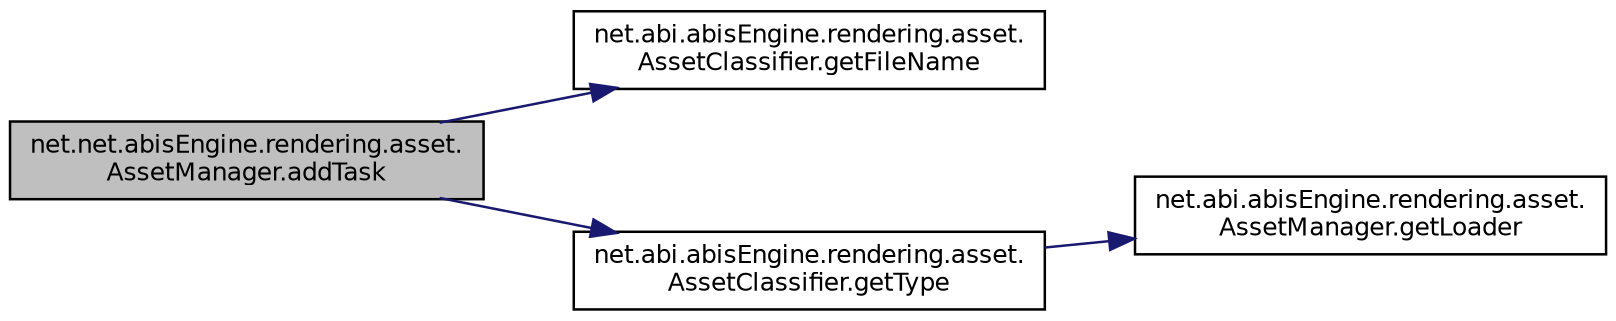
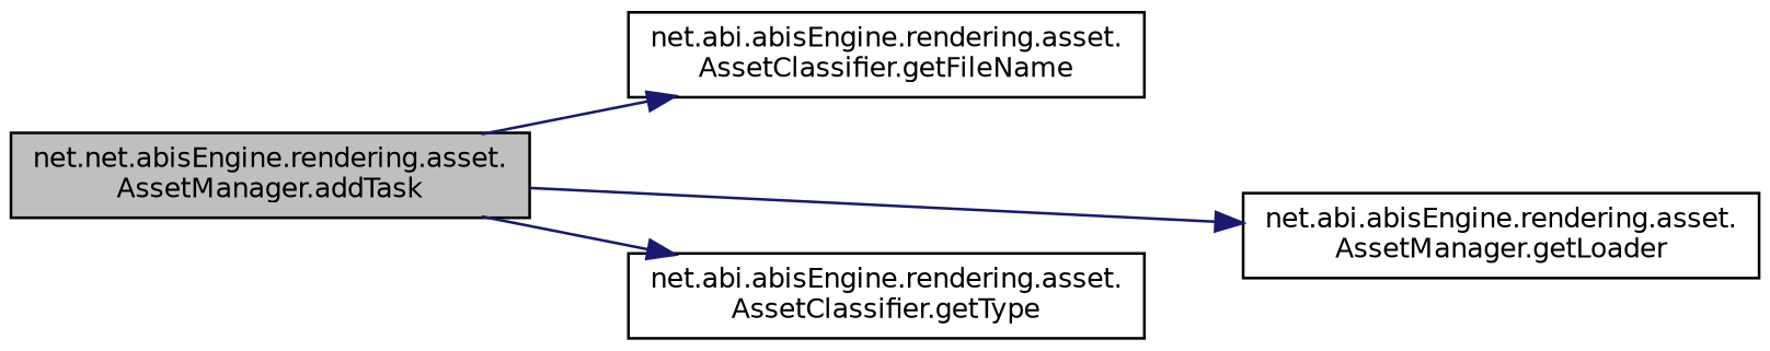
  digraph {
    rankdir=LR
    node [color=black fillcolor=white fontname=Helvetica fontsize=10 shape=record style=filled]
    edge [color=midnightblue fontname=Helvetica fontsize=10 labelfontname=Helvetica labelfontsize=10 style=solid]
    n1 [fillcolor=grey75 fontcolor=black height=0.2 label="net.net.abisEngine.rendering.asset.\lAssetManager.addTask" width=0.4]
    n2 [height=0.2 label="net.abi.abisEngine.rendering.asset.\lAssetClassifier.getFileName" width=0.4]
    n3 [height=0.2 label="net.abi.abisEngine.rendering.asset.\lAssetManager.getLoader" width=0.4]
    n4 [height=0.2 label="net.abi.abisEngine.rendering.asset.\lAssetClassifier.getType" width=0.4]
    n1 -> n2
-   n4 -> n3
+   n1 -> n3
    n1 -> n4
  }
